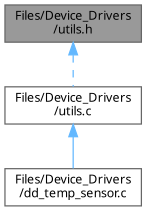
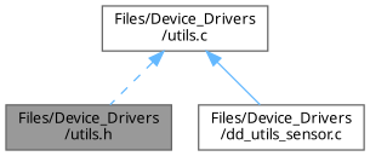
  digraph {
    fontname="Noto Sans"
    node [color=grey40 fillcolor=white fontname="Noto Sans" fontsize=10 shape=box style=filled]
    edge [color=steelblue1 dir=back fontname="Noto Sans" fontsize=10 labelfontname=Helvetica labelfontsize=10]
    n1 [color=gray40 fillcolor=grey60 fontcolor=black height=0.2 label="Files/Device_Drivers\l/utils.h" width=0.4]
    n2 [height=0.2 label="Files/Device_Drivers\l/utils.c" width=0.4]
-   n3 [height=0.2 label="Files/Device_Drivers\l/dd_temp_sensor.c" width=0.4]
-   n1 -> n2 [style=dashed]
+   n3 [height=0.2 label="Files/Device_Drivers\l/dd_utils_sensor.c" width=0.4]
+   n2 -> n1 [style=dashed]
    n2 -> n3 [style=solid]
  }
